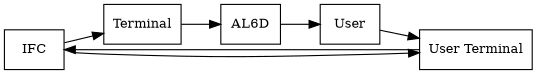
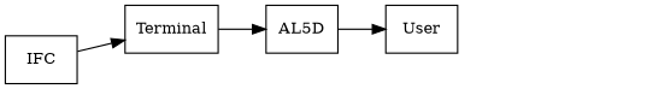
  digraph {
    concentrate=true
    rankdir=LR
    node [fontsize=12 shape=box]
    n1 [label=IFC]
    n2 [label=Terminal]
-   n3 [label="User Terminal"]
-   n4 [label=AL6D]
+   n4 [label=AL5D]
    n5 [label=User]
    n1 -> n2
-   n1 -> n3
    n2 -> n4
-   n3 -> n1
    n4 -> n5
-   n5 -> n3
  }
